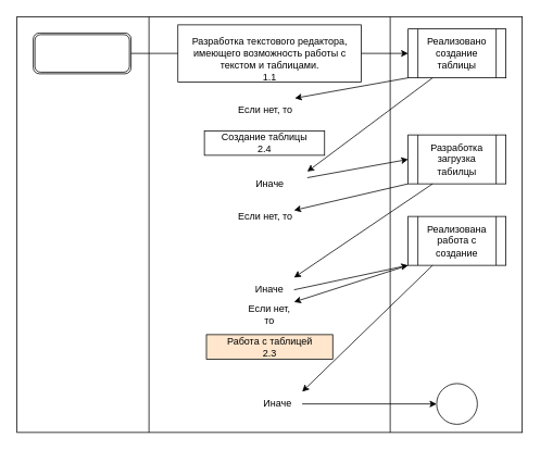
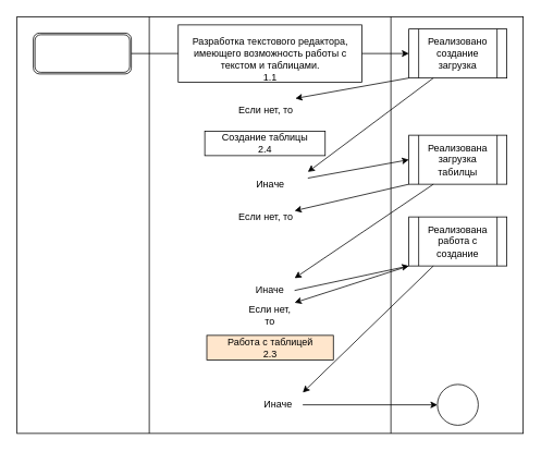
  <mxCell id="0" />
  <mxCell id="1" parent="0" />
  <mxCell id="2" value="" style="shape=process;whiteSpace=wrap;html=1;backgroundOutline=1;size=0.262;" vertex="1" parent="1"><mxGeometry x="20" y="20" width="620" height="510" as="geometry" /></mxCell>
  <mxCell id="3" value="" style="shape=ext;double=1;rounded=1;whiteSpace=wrap;html=1;" vertex="1" parent="1"><mxGeometry x="40" y="40" width="120" height="50" as="geometry" /></mxCell>
  <mxCell id="4" value="&lt;br&gt;&lt;div&gt;&lt;span&gt;Разработка текстового редактора, имеющего возможность работы с текстом и таблицами.&lt;br&gt;1.1&lt;br&gt;&lt;/span&gt;&lt;/div&gt;" style="rounded=0;whiteSpace=wrap;html=1;" vertex="1" parent="1"><mxGeometry x="217.5" y="30" width="225" height="70" as="geometry" /></mxCell>
- <mxCell id="5" value="Реализовано создание таблицы" style="shape=process;whiteSpace=wrap;html=1;backgroundOutline=1;" vertex="1" parent="1"><mxGeometry x="500" y="35" width="120" height="60" as="geometry" /></mxCell>
+ <mxCell id="5" value="Реализовано создание загрузка" style="shape=process;whiteSpace=wrap;html=1;backgroundOutline=1;" vertex="1" parent="1"><mxGeometry x="500" y="35" width="120" height="60" as="geometry" /></mxCell>
  <mxCell id="6" value="Если нет, то" style="text;html=1;strokeColor=none;fillColor=none;align=center;verticalAlign=middle;whiteSpace=wrap;rounded=0;" vertex="1" parent="1"><mxGeometry x="251.5" y="120" width="146" height="30" as="geometry" /></mxCell>
  <mxCell id="7" value="&lt;div&gt;Создание таблицы&lt;/div&gt;&lt;div&gt;2.4&lt;/div&gt;" style="rounded=0;whiteSpace=wrap;html=1;" vertex="1" parent="1"><mxGeometry x="250" y="160" width="147.5" height="30" as="geometry" /></mxCell>
- <mxCell id="8" value="Разработка загрузка табилцы" style="shape=process;whiteSpace=wrap;html=1;backgroundOutline=1;" vertex="1" parent="1"><mxGeometry x="500" y="165" width="120" height="60" as="geometry" /></mxCell>
+ <mxCell id="8" value="Реализована загрузка табилцы" style="shape=process;whiteSpace=wrap;html=1;backgroundOutline=1;" vertex="1" parent="1"><mxGeometry x="500" y="165" width="120" height="60" as="geometry" /></mxCell>
  <mxCell id="9" value="Иначе" style="text;html=1;strokeColor=none;fillColor=none;align=center;verticalAlign=middle;whiteSpace=wrap;rounded=0;" vertex="1" parent="1"><mxGeometry x="283.75" y="210" width="92.5" height="30" as="geometry" /></mxCell>
  <mxCell id="10" value="" style="endArrow=none;html=1;rounded=0;exitX=1;exitY=0.5;exitDx=0;exitDy=0;entryX=0;entryY=0.5;entryDx=0;entryDy=0;" edge="1" parent="1" source="3" target="4"><mxGeometry width="50" height="50" relative="1" as="geometry"><mxPoint x="190" y="70" as="sourcePoint" /><mxPoint x="240" y="20" as="targetPoint" /></mxGeometry></mxCell>
  <mxCell id="11" value="" style="endArrow=classic;html=1;rounded=0;exitX=1;exitY=0.5;exitDx=0;exitDy=0;entryX=0;entryY=0.5;entryDx=0;entryDy=0;" edge="1" parent="1" source="4" target="5"><mxGeometry width="50" height="50" relative="1" as="geometry"><mxPoint x="450" y="10" as="sourcePoint" /><mxPoint x="500" y="-40" as="targetPoint" /></mxGeometry></mxCell>
  <mxCell id="12" value="" style="endArrow=classic;html=1;rounded=0;entryX=0.75;entryY=0;entryDx=0;entryDy=0;exitX=0;exitY=1;exitDx=0;exitDy=0;" edge="1" parent="1" source="5" target="6"><mxGeometry width="50" height="50" relative="1" as="geometry"><mxPoint x="440" y="120" as="sourcePoint" /><mxPoint x="490" y="70" as="targetPoint" /></mxGeometry></mxCell>
  <mxCell id="13" value="" style="endArrow=classic;html=1;rounded=0;entryX=1;entryY=0;entryDx=0;entryDy=0;exitX=0.25;exitY=1;exitDx=0;exitDy=0;" edge="1" parent="1" source="5" target="9"><mxGeometry width="50" height="50" relative="1" as="geometry"><mxPoint x="500" y="90" as="sourcePoint" /><mxPoint x="430" y="310" as="targetPoint" /></mxGeometry></mxCell>
  <mxCell id="14" value="" style="endArrow=classic;html=1;rounded=0;exitX=1;exitY=0.25;exitDx=0;exitDy=0;entryX=0;entryY=0.5;entryDx=0;entryDy=0;" edge="1" parent="1" source="9" target="8"><mxGeometry width="50" height="50" relative="1" as="geometry"><mxPoint x="480" y="290" as="sourcePoint" /><mxPoint x="530" y="240" as="targetPoint" /></mxGeometry></mxCell>
  <mxCell id="15" value="Если нет, то" style="text;html=1;strokeColor=none;fillColor=none;align=center;verticalAlign=middle;whiteSpace=wrap;rounded=0;" vertex="1" parent="1"><mxGeometry x="290" y="250" width="70" height="30" as="geometry" /></mxCell>
  <mxCell id="16" value="" style="endArrow=classic;html=1;rounded=0;exitX=0;exitY=1;exitDx=0;exitDy=0;entryX=1;entryY=0.25;entryDx=0;entryDy=0;" edge="1" parent="1" source="8" target="15"><mxGeometry width="50" height="50" relative="1" as="geometry"><mxPoint x="410" y="340" as="sourcePoint" /><mxPoint x="460" y="290" as="targetPoint" /></mxGeometry></mxCell>
  <mxCell id="17" value="Иначе" style="text;html=1;strokeColor=none;fillColor=none;align=center;verticalAlign=middle;whiteSpace=wrap;rounded=0;" vertex="1" parent="1"><mxGeometry x="300" y="340" width="60" height="30" as="geometry" /></mxCell>
  <mxCell id="18" value="" style="endArrow=classic;html=1;rounded=0;exitX=0.25;exitY=1;exitDx=0;exitDy=0;entryX=1;entryY=0;entryDx=0;entryDy=0;" edge="1" parent="1" source="8" target="17"><mxGeometry width="50" height="50" relative="1" as="geometry"><mxPoint x="470" y="480" as="sourcePoint" /><mxPoint x="520" y="430" as="targetPoint" /></mxGeometry></mxCell>
  <mxCell id="19" value="Реализована работа с создание" style="shape=process;whiteSpace=wrap;html=1;backgroundOutline=1;" vertex="1" parent="1"><mxGeometry x="500" y="265" width="120" height="60" as="geometry" /></mxCell>
  <mxCell id="20" value="" style="endArrow=classic;html=1;rounded=0;exitX=1;exitY=0.5;exitDx=0;exitDy=0;entryX=0;entryY=1;entryDx=0;entryDy=0;" edge="1" parent="1" source="17" target="19"><mxGeometry width="50" height="50" relative="1" as="geometry"><mxPoint x="430" y="430" as="sourcePoint" /><mxPoint x="480" y="380" as="targetPoint" /></mxGeometry></mxCell>
  <mxCell id="21" value="Если нет, то" style="text;html=1;strokeColor=none;fillColor=none;align=center;verticalAlign=middle;whiteSpace=wrap;rounded=0;" vertex="1" parent="1"><mxGeometry x="300" y="370" width="60" height="30" as="geometry" /></mxCell>
  <mxCell id="22" value="Работа с таблицей&lt;br&gt;2.3" style="rounded=0;whiteSpace=wrap;html=1;fillColor=#ffe6cc;" vertex="1" parent="1"><mxGeometry x="252.5" y="410" width="155" height="30" as="geometry" /></mxCell>
  <mxCell id="23" value="Иначе" style="text;html=1;strokeColor=none;fillColor=none;align=center;verticalAlign=middle;whiteSpace=wrap;rounded=0;" vertex="1" parent="1"><mxGeometry x="310" y="480" width="60" height="30" as="geometry" /></mxCell>
  <mxCell id="24" value="" style="ellipse;whiteSpace=wrap;html=1;aspect=fixed;" vertex="1" parent="1"><mxGeometry x="535" y="470" width="50" height="50" as="geometry" /></mxCell>
  <mxCell id="25" value="" style="endArrow=classic;html=1;rounded=0;entryX=1;entryY=0;entryDx=0;entryDy=0;exitX=0;exitY=1;exitDx=0;exitDy=0;" edge="1" parent="1" source="19" target="21"><mxGeometry width="50" height="50" relative="1" as="geometry"><mxPoint x="540" y="420" as="sourcePoint" /><mxPoint x="590" y="370" as="targetPoint" /></mxGeometry></mxCell>
  <mxCell id="26" value="" style="endArrow=classic;html=1;rounded=0;exitX=0.25;exitY=1;exitDx=0;exitDy=0;entryX=1;entryY=0;entryDx=0;entryDy=0;" edge="1" parent="1" source="19" target="23"><mxGeometry width="50" height="50" relative="1" as="geometry"><mxPoint x="480" y="440" as="sourcePoint" /><mxPoint x="530" y="390" as="targetPoint" /></mxGeometry></mxCell>
  <mxCell id="27" value="" style="endArrow=classic;html=1;rounded=0;exitX=1;exitY=0.5;exitDx=0;exitDy=0;entryX=0;entryY=0.5;entryDx=0;entryDy=0;" edge="1" parent="1" source="23" target="24"><mxGeometry width="50" height="50" relative="1" as="geometry"><mxPoint x="480" y="510" as="sourcePoint" /><mxPoint x="530" y="460" as="targetPoint" /></mxGeometry></mxCell>
